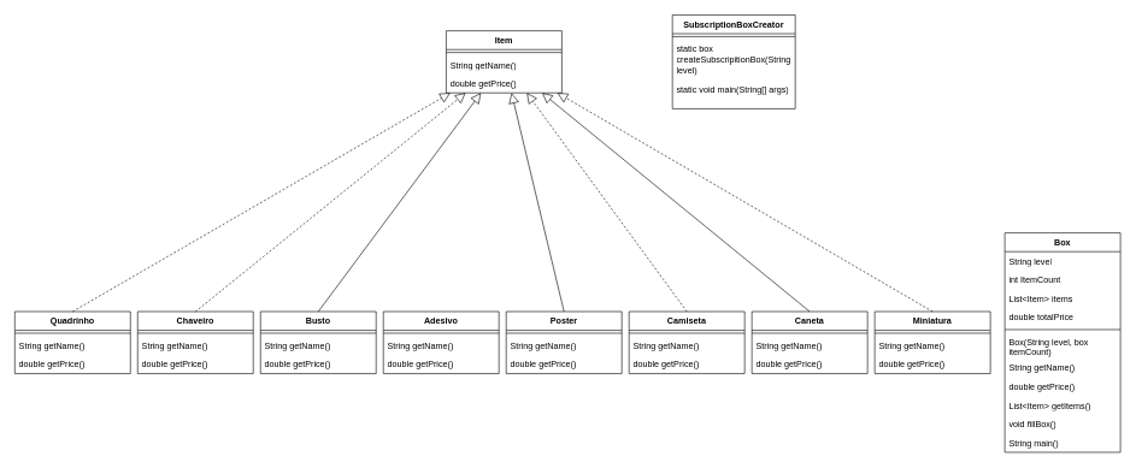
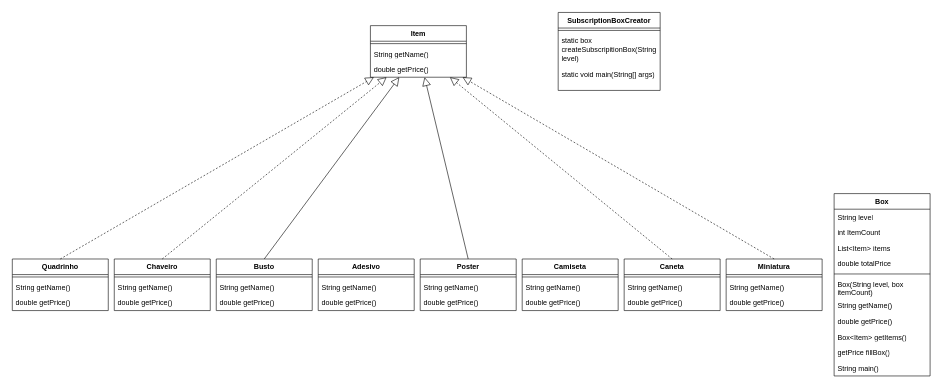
  <mxCell id="0" />
  <mxCell id="1" parent="0" />
  <mxCell id="2" value="Quadrinho" style="swimlane;fontStyle=1;align=center;verticalAlign=top;childLayout=stackLayout;horizontal=1;startSize=26;horizontalStack=0;resizeParent=1;resizeParentMax=0;resizeLast=0;collapsible=1;marginBottom=0;whiteSpace=wrap;html=1;" vertex="1" parent="1"><mxGeometry x="20" y="431" width="160" height="86" as="geometry" /></mxCell>
  <mxCell id="3" value="" style="line;strokeWidth=1;fillColor=none;align=left;verticalAlign=middle;spacingTop=-1;spacingLeft=3;spacingRight=3;rotatable=0;labelPosition=right;points=[];portConstraint=eastwest;strokeColor=inherit;" vertex="1" parent="2"><mxGeometry y="26" width="160" height="8" as="geometry" /></mxCell>
  <mxCell id="4" value="String getName()" style="text;strokeColor=none;fillColor=none;align=left;verticalAlign=top;spacingLeft=4;spacingRight=4;overflow=hidden;rotatable=0;points=[[0,0.5],[1,0.5]];portConstraint=eastwest;whiteSpace=wrap;html=1;" vertex="1" parent="2"><mxGeometry y="34" width="160" height="26" as="geometry" /></mxCell>
  <mxCell id="5" value="double getPrice()" style="text;strokeColor=none;fillColor=none;align=left;verticalAlign=top;spacingLeft=4;spacingRight=4;overflow=hidden;rotatable=0;points=[[0,0.5],[1,0.5]];portConstraint=eastwest;whiteSpace=wrap;html=1;" vertex="1" parent="2"><mxGeometry y="60" width="160" height="26" as="geometry" /></mxCell>
  <mxCell id="6" value="SubscriptionBoxCreator" style="swimlane;fontStyle=1;align=center;verticalAlign=top;childLayout=stackLayout;horizontal=1;startSize=26;horizontalStack=0;resizeParent=1;resizeParentMax=0;resizeLast=0;collapsible=1;marginBottom=0;whiteSpace=wrap;html=1;" vertex="1" parent="1"><mxGeometry x="930" y="20" width="170" height="130" as="geometry" /></mxCell>
  <mxCell id="7" value="" style="line;strokeWidth=1;fillColor=none;align=left;verticalAlign=middle;spacingTop=-1;spacingLeft=3;spacingRight=3;rotatable=0;labelPosition=right;points=[];portConstraint=eastwest;strokeColor=inherit;" vertex="1" parent="6"><mxGeometry y="26" width="170" height="8" as="geometry" /></mxCell>
  <mxCell id="8" value="static box createSubscripitionBox(String level)" style="text;strokeColor=none;fillColor=none;align=left;verticalAlign=top;spacingLeft=4;spacingRight=4;overflow=hidden;rotatable=0;points=[[0,0.5],[1,0.5]];portConstraint=eastwest;whiteSpace=wrap;html=1;" vertex="1" parent="6"><mxGeometry y="34" width="170" height="56" as="geometry" /></mxCell>
  <mxCell id="9" value="static void main(String[] args)" style="text;strokeColor=none;fillColor=none;align=left;verticalAlign=top;spacingLeft=4;spacingRight=4;overflow=hidden;rotatable=0;points=[[0,0.5],[1,0.5]];portConstraint=eastwest;whiteSpace=wrap;html=1;" vertex="1" parent="6"><mxGeometry y="90" width="170" height="40" as="geometry" /></mxCell>
  <mxCell id="10" value="Box" style="swimlane;fontStyle=1;align=center;verticalAlign=top;childLayout=stackLayout;horizontal=1;startSize=26;horizontalStack=0;resizeParent=1;resizeParentMax=0;resizeLast=0;collapsible=1;marginBottom=0;whiteSpace=wrap;html=1;" vertex="1" parent="1"><mxGeometry x="1390" y="322" width="160" height="304" as="geometry" /></mxCell>
  <mxCell id="11" value="String level" style="text;strokeColor=none;fillColor=none;align=left;verticalAlign=top;spacingLeft=4;spacingRight=4;overflow=hidden;rotatable=0;points=[[0,0.5],[1,0.5]];portConstraint=eastwest;whiteSpace=wrap;html=1;" vertex="1" parent="10"><mxGeometry y="26" width="160" height="26" as="geometry" /></mxCell>
  <mxCell id="12" value="int ItemCount" style="text;strokeColor=none;fillColor=none;align=left;verticalAlign=top;spacingLeft=4;spacingRight=4;overflow=hidden;rotatable=0;points=[[0,0.5],[1,0.5]];portConstraint=eastwest;whiteSpace=wrap;html=1;" vertex="1" parent="10"><mxGeometry y="52" width="160" height="26" as="geometry" /></mxCell>
  <mxCell id="13" value="List&amp;lt;Item&amp;gt; items" style="text;strokeColor=none;fillColor=none;align=left;verticalAlign=top;spacingLeft=4;spacingRight=4;overflow=hidden;rotatable=0;points=[[0,0.5],[1,0.5]];portConstraint=eastwest;whiteSpace=wrap;html=1;" vertex="1" parent="10"><mxGeometry y="78" width="160" height="26" as="geometry" /></mxCell>
  <mxCell id="14" value="double totalPrice" style="text;strokeColor=none;fillColor=none;align=left;verticalAlign=top;spacingLeft=4;spacingRight=4;overflow=hidden;rotatable=0;points=[[0,0.5],[1,0.5]];portConstraint=eastwest;whiteSpace=wrap;html=1;" vertex="1" parent="10"><mxGeometry y="104" width="160" height="26" as="geometry" /></mxCell>
  <mxCell id="15" value="" style="line;strokeWidth=1;fillColor=none;align=left;verticalAlign=middle;spacingTop=-1;spacingLeft=3;spacingRight=3;rotatable=0;labelPosition=right;points=[];portConstraint=eastwest;strokeColor=inherit;" vertex="1" parent="10"><mxGeometry y="130" width="160" height="8" as="geometry" /></mxCell>
  <mxCell id="16" value="Box(String level, box itemCount)" style="text;strokeColor=none;fillColor=none;align=left;verticalAlign=top;spacingLeft=4;spacingRight=4;overflow=hidden;rotatable=0;points=[[0,0.5],[1,0.5]];portConstraint=eastwest;whiteSpace=wrap;html=1;" vertex="1" parent="10"><mxGeometry y="138" width="160" height="36" as="geometry" /></mxCell>
  <mxCell id="17" value="String getName()" style="text;strokeColor=none;fillColor=none;align=left;verticalAlign=top;spacingLeft=4;spacingRight=4;overflow=hidden;rotatable=0;points=[[0,0.5],[1,0.5]];portConstraint=eastwest;whiteSpace=wrap;html=1;" vertex="1" parent="10"><mxGeometry y="174" width="160" height="26" as="geometry" /></mxCell>
  <mxCell id="18" value="double getPrice()" style="text;strokeColor=none;fillColor=none;align=left;verticalAlign=top;spacingLeft=4;spacingRight=4;overflow=hidden;rotatable=0;points=[[0,0.5],[1,0.5]];portConstraint=eastwest;whiteSpace=wrap;html=1;" vertex="1" parent="10"><mxGeometry y="200" width="160" height="26" as="geometry" /></mxCell>
- <mxCell id="19" value="List&amp;lt;Item&amp;gt; getItems()" style="text;strokeColor=none;fillColor=none;align=left;verticalAlign=top;spacingLeft=4;spacingRight=4;overflow=hidden;rotatable=0;points=[[0,0.5],[1,0.5]];portConstraint=eastwest;whiteSpace=wrap;html=1;" vertex="1" parent="10"><mxGeometry y="226" width="160" height="26" as="geometry" /></mxCell>
- <mxCell id="20" value="void fillBox()" style="text;strokeColor=none;fillColor=none;align=left;verticalAlign=top;spacingLeft=4;spacingRight=4;overflow=hidden;rotatable=0;points=[[0,0.5],[1,0.5]];portConstraint=eastwest;whiteSpace=wrap;html=1;" vertex="1" parent="10"><mxGeometry y="252" width="160" height="26" as="geometry" /></mxCell>
+ <mxCell id="19" value="Box&amp;lt;Item&amp;gt; getItems()" style="text;strokeColor=none;fillColor=none;align=left;verticalAlign=top;spacingLeft=4;spacingRight=4;overflow=hidden;rotatable=0;points=[[0,0.5],[1,0.5]];portConstraint=eastwest;whiteSpace=wrap;html=1;" vertex="1" parent="10"><mxGeometry y="226" width="160" height="26" as="geometry" /></mxCell>
+ <mxCell id="20" value="getPrice fillBox()" style="text;strokeColor=none;fillColor=none;align=left;verticalAlign=top;spacingLeft=4;spacingRight=4;overflow=hidden;rotatable=0;points=[[0,0.5],[1,0.5]];portConstraint=eastwest;whiteSpace=wrap;html=1;" vertex="1" parent="10"><mxGeometry y="252" width="160" height="26" as="geometry" /></mxCell>
  <mxCell id="21" value="String main()" style="text;strokeColor=none;fillColor=none;align=left;verticalAlign=top;spacingLeft=4;spacingRight=4;overflow=hidden;rotatable=0;points=[[0,0.5],[1,0.5]];portConstraint=eastwest;whiteSpace=wrap;html=1;" vertex="1" parent="10"><mxGeometry y="278" width="160" height="26" as="geometry" /></mxCell>
  <mxCell id="22" value="Item" style="swimlane;fontStyle=1;align=center;verticalAlign=top;childLayout=stackLayout;horizontal=1;startSize=26;horizontalStack=0;resizeParent=1;resizeParentMax=0;resizeLast=0;collapsible=1;marginBottom=0;whiteSpace=wrap;html=1;" vertex="1" parent="1"><mxGeometry x="617" y="42" width="160" height="86" as="geometry" /></mxCell>
  <mxCell id="23" value="" style="line;strokeWidth=1;fillColor=none;align=left;verticalAlign=middle;spacingTop=-1;spacingLeft=3;spacingRight=3;rotatable=0;labelPosition=right;points=[];portConstraint=eastwest;strokeColor=inherit;" vertex="1" parent="22"><mxGeometry y="26" width="160" height="8" as="geometry" /></mxCell>
  <mxCell id="24" value="String getName()" style="text;strokeColor=none;fillColor=none;align=left;verticalAlign=top;spacingLeft=4;spacingRight=4;overflow=hidden;rotatable=0;points=[[0,0.5],[1,0.5]];portConstraint=eastwest;whiteSpace=wrap;html=1;" vertex="1" parent="22"><mxGeometry y="34" width="160" height="26" as="geometry" /></mxCell>
  <mxCell id="25" value="double getPrice()" style="text;strokeColor=none;fillColor=none;align=left;verticalAlign=top;spacingLeft=4;spacingRight=4;overflow=hidden;rotatable=0;points=[[0,0.5],[1,0.5]];portConstraint=eastwest;whiteSpace=wrap;html=1;" vertex="1" parent="22"><mxGeometry y="60" width="160" height="26" as="geometry" /></mxCell>
  <mxCell id="26" value="Chaveiro" style="swimlane;fontStyle=1;align=center;verticalAlign=top;childLayout=stackLayout;horizontal=1;startSize=26;horizontalStack=0;resizeParent=1;resizeParentMax=0;resizeLast=0;collapsible=1;marginBottom=0;whiteSpace=wrap;html=1;" vertex="1" parent="1"><mxGeometry x="190" y="431" width="160" height="86" as="geometry" /></mxCell>
  <mxCell id="27" value="" style="line;strokeWidth=1;fillColor=none;align=left;verticalAlign=middle;spacingTop=-1;spacingLeft=3;spacingRight=3;rotatable=0;labelPosition=right;points=[];portConstraint=eastwest;strokeColor=inherit;" vertex="1" parent="26"><mxGeometry y="26" width="160" height="8" as="geometry" /></mxCell>
  <mxCell id="28" value="String getName()" style="text;strokeColor=none;fillColor=none;align=left;verticalAlign=top;spacingLeft=4;spacingRight=4;overflow=hidden;rotatable=0;points=[[0,0.5],[1,0.5]];portConstraint=eastwest;whiteSpace=wrap;html=1;" vertex="1" parent="26"><mxGeometry y="34" width="160" height="26" as="geometry" /></mxCell>
  <mxCell id="29" value="double getPrice()" style="text;strokeColor=none;fillColor=none;align=left;verticalAlign=top;spacingLeft=4;spacingRight=4;overflow=hidden;rotatable=0;points=[[0,0.5],[1,0.5]];portConstraint=eastwest;whiteSpace=wrap;html=1;" vertex="1" parent="26"><mxGeometry y="60" width="160" height="26" as="geometry" /></mxCell>
  <mxCell id="30" value="Busto" style="swimlane;fontStyle=1;align=center;verticalAlign=top;childLayout=stackLayout;horizontal=1;startSize=26;horizontalStack=0;resizeParent=1;resizeParentMax=0;resizeLast=0;collapsible=1;marginBottom=0;whiteSpace=wrap;html=1;" vertex="1" parent="1"><mxGeometry x="360" y="431" width="160" height="86" as="geometry" /></mxCell>
  <mxCell id="31" value="" style="line;strokeWidth=1;fillColor=none;align=left;verticalAlign=middle;spacingTop=-1;spacingLeft=3;spacingRight=3;rotatable=0;labelPosition=right;points=[];portConstraint=eastwest;strokeColor=inherit;" vertex="1" parent="30"><mxGeometry y="26" width="160" height="8" as="geometry" /></mxCell>
  <mxCell id="32" value="String getName()" style="text;strokeColor=none;fillColor=none;align=left;verticalAlign=top;spacingLeft=4;spacingRight=4;overflow=hidden;rotatable=0;points=[[0,0.5],[1,0.5]];portConstraint=eastwest;whiteSpace=wrap;html=1;" vertex="1" parent="30"><mxGeometry y="34" width="160" height="26" as="geometry" /></mxCell>
  <mxCell id="33" value="double getPrice()" style="text;strokeColor=none;fillColor=none;align=left;verticalAlign=top;spacingLeft=4;spacingRight=4;overflow=hidden;rotatable=0;points=[[0,0.5],[1,0.5]];portConstraint=eastwest;whiteSpace=wrap;html=1;" vertex="1" parent="30"><mxGeometry y="60" width="160" height="26" as="geometry" /></mxCell>
  <mxCell id="34" value="Adesivo" style="swimlane;fontStyle=1;align=center;verticalAlign=top;childLayout=stackLayout;horizontal=1;startSize=26;horizontalStack=0;resizeParent=1;resizeParentMax=0;resizeLast=0;collapsible=1;marginBottom=0;whiteSpace=wrap;html=1;" vertex="1" parent="1"><mxGeometry x="530" y="431" width="160" height="86" as="geometry" /></mxCell>
  <mxCell id="35" value="" style="line;strokeWidth=1;fillColor=none;align=left;verticalAlign=middle;spacingTop=-1;spacingLeft=3;spacingRight=3;rotatable=0;labelPosition=right;points=[];portConstraint=eastwest;strokeColor=inherit;" vertex="1" parent="34"><mxGeometry y="26" width="160" height="8" as="geometry" /></mxCell>
  <mxCell id="36" value="String getName()" style="text;strokeColor=none;fillColor=none;align=left;verticalAlign=top;spacingLeft=4;spacingRight=4;overflow=hidden;rotatable=0;points=[[0,0.5],[1,0.5]];portConstraint=eastwest;whiteSpace=wrap;html=1;" vertex="1" parent="34"><mxGeometry y="34" width="160" height="26" as="geometry" /></mxCell>
  <mxCell id="37" value="double getPrice()" style="text;strokeColor=none;fillColor=none;align=left;verticalAlign=top;spacingLeft=4;spacingRight=4;overflow=hidden;rotatable=0;points=[[0,0.5],[1,0.5]];portConstraint=eastwest;whiteSpace=wrap;html=1;" vertex="1" parent="34"><mxGeometry y="60" width="160" height="26" as="geometry" /></mxCell>
  <mxCell id="38" value="Poster" style="swimlane;fontStyle=1;align=center;verticalAlign=top;childLayout=stackLayout;horizontal=1;startSize=26;horizontalStack=0;resizeParent=1;resizeParentMax=0;resizeLast=0;collapsible=1;marginBottom=0;whiteSpace=wrap;html=1;" vertex="1" parent="1"><mxGeometry x="700" y="431" width="160" height="86" as="geometry" /></mxCell>
  <mxCell id="39" value="" style="line;strokeWidth=1;fillColor=none;align=left;verticalAlign=middle;spacingTop=-1;spacingLeft=3;spacingRight=3;rotatable=0;labelPosition=right;points=[];portConstraint=eastwest;strokeColor=inherit;" vertex="1" parent="38"><mxGeometry y="26" width="160" height="8" as="geometry" /></mxCell>
  <mxCell id="40" value="String getName()" style="text;strokeColor=none;fillColor=none;align=left;verticalAlign=top;spacingLeft=4;spacingRight=4;overflow=hidden;rotatable=0;points=[[0,0.5],[1,0.5]];portConstraint=eastwest;whiteSpace=wrap;html=1;" vertex="1" parent="38"><mxGeometry y="34" width="160" height="26" as="geometry" /></mxCell>
  <mxCell id="41" value="double getPrice()" style="text;strokeColor=none;fillColor=none;align=left;verticalAlign=top;spacingLeft=4;spacingRight=4;overflow=hidden;rotatable=0;points=[[0,0.5],[1,0.5]];portConstraint=eastwest;whiteSpace=wrap;html=1;" vertex="1" parent="38"><mxGeometry y="60" width="160" height="26" as="geometry" /></mxCell>
  <mxCell id="42" value="Camiseta" style="swimlane;fontStyle=1;align=center;verticalAlign=top;childLayout=stackLayout;horizontal=1;startSize=26;horizontalStack=0;resizeParent=1;resizeParentMax=0;resizeLast=0;collapsible=1;marginBottom=0;whiteSpace=wrap;html=1;" vertex="1" parent="1"><mxGeometry x="870" y="431" width="160" height="86" as="geometry" /></mxCell>
  <mxCell id="43" value="" style="line;strokeWidth=1;fillColor=none;align=left;verticalAlign=middle;spacingTop=-1;spacingLeft=3;spacingRight=3;rotatable=0;labelPosition=right;points=[];portConstraint=eastwest;strokeColor=inherit;" vertex="1" parent="42"><mxGeometry y="26" width="160" height="8" as="geometry" /></mxCell>
  <mxCell id="44" value="String getName()" style="text;strokeColor=none;fillColor=none;align=left;verticalAlign=top;spacingLeft=4;spacingRight=4;overflow=hidden;rotatable=0;points=[[0,0.5],[1,0.5]];portConstraint=eastwest;whiteSpace=wrap;html=1;" vertex="1" parent="42"><mxGeometry y="34" width="160" height="26" as="geometry" /></mxCell>
  <mxCell id="45" value="double getPrice()" style="text;strokeColor=none;fillColor=none;align=left;verticalAlign=top;spacingLeft=4;spacingRight=4;overflow=hidden;rotatable=0;points=[[0,0.5],[1,0.5]];portConstraint=eastwest;whiteSpace=wrap;html=1;" vertex="1" parent="42"><mxGeometry y="60" width="160" height="26" as="geometry" /></mxCell>
  <mxCell id="46" value="Caneta" style="swimlane;fontStyle=1;align=center;verticalAlign=top;childLayout=stackLayout;horizontal=1;startSize=26;horizontalStack=0;resizeParent=1;resizeParentMax=0;resizeLast=0;collapsible=1;marginBottom=0;whiteSpace=wrap;html=1;" vertex="1" parent="1"><mxGeometry x="1040" y="431" width="160" height="86" as="geometry" /></mxCell>
  <mxCell id="47" value="" style="line;strokeWidth=1;fillColor=none;align=left;verticalAlign=middle;spacingTop=-1;spacingLeft=3;spacingRight=3;rotatable=0;labelPosition=right;points=[];portConstraint=eastwest;strokeColor=inherit;" vertex="1" parent="46"><mxGeometry y="26" width="160" height="8" as="geometry" /></mxCell>
  <mxCell id="48" value="String getName()" style="text;strokeColor=none;fillColor=none;align=left;verticalAlign=top;spacingLeft=4;spacingRight=4;overflow=hidden;rotatable=0;points=[[0,0.5],[1,0.5]];portConstraint=eastwest;whiteSpace=wrap;html=1;" vertex="1" parent="46"><mxGeometry y="34" width="160" height="26" as="geometry" /></mxCell>
  <mxCell id="49" value="double getPrice()" style="text;strokeColor=none;fillColor=none;align=left;verticalAlign=top;spacingLeft=4;spacingRight=4;overflow=hidden;rotatable=0;points=[[0,0.5],[1,0.5]];portConstraint=eastwest;whiteSpace=wrap;html=1;" vertex="1" parent="46"><mxGeometry y="60" width="160" height="26" as="geometry" /></mxCell>
  <mxCell id="50" value="Miniatura" style="swimlane;fontStyle=1;align=center;verticalAlign=top;childLayout=stackLayout;horizontal=1;startSize=26;horizontalStack=0;resizeParent=1;resizeParentMax=0;resizeLast=0;collapsible=1;marginBottom=0;whiteSpace=wrap;html=1;" vertex="1" parent="1"><mxGeometry x="1210" y="431" width="160" height="86" as="geometry" /></mxCell>
  <mxCell id="51" value="" style="line;strokeWidth=1;fillColor=none;align=left;verticalAlign=middle;spacingTop=-1;spacingLeft=3;spacingRight=3;rotatable=0;labelPosition=right;points=[];portConstraint=eastwest;strokeColor=inherit;" vertex="1" parent="50"><mxGeometry y="26" width="160" height="8" as="geometry" /></mxCell>
  <mxCell id="52" value="String getName()" style="text;strokeColor=none;fillColor=none;align=left;verticalAlign=top;spacingLeft=4;spacingRight=4;overflow=hidden;rotatable=0;points=[[0,0.5],[1,0.5]];portConstraint=eastwest;whiteSpace=wrap;html=1;" vertex="1" parent="50"><mxGeometry y="34" width="160" height="26" as="geometry" /></mxCell>
  <mxCell id="53" value="double getPrice()" style="text;strokeColor=none;fillColor=none;align=left;verticalAlign=top;spacingLeft=4;spacingRight=4;overflow=hidden;rotatable=0;points=[[0,0.5],[1,0.5]];portConstraint=eastwest;whiteSpace=wrap;html=1;" vertex="1" parent="50"><mxGeometry y="60" width="160" height="26" as="geometry" /></mxCell>
  <mxCell id="54" value="" style="endArrow=block;dashed=1;endFill=0;endSize=12;html=1;rounded=0;exitX=0.5;exitY=0;exitDx=0;exitDy=0;" edge="1" parent="1" source="2" target="22"><mxGeometry width="160" relative="1" as="geometry"><mxPoint x="790" y="712" as="sourcePoint" /><mxPoint x="950" y="712" as="targetPoint" /></mxGeometry></mxCell>
  <mxCell id="55" value="" style="endArrow=block;dashed=1;endFill=0;endSize=12;html=1;rounded=0;exitX=0.5;exitY=0;exitDx=0;exitDy=0;" edge="1" parent="1" source="26" target="22"><mxGeometry width="160" relative="1" as="geometry"><mxPoint x="730" y="522" as="sourcePoint" /><mxPoint x="890" y="522" as="targetPoint" /></mxGeometry></mxCell>
  <mxCell id="56" value="" style="endArrow=block;dashed=0;endFill=0;endSize=12;html=1;rounded=0;exitX=0.5;exitY=0;exitDx=0;exitDy=0;" edge="1" parent="1" source="30" target="22"><mxGeometry width="160" relative="1" as="geometry"><mxPoint x="280" y="441" as="sourcePoint" /><mxPoint x="627" y="309" as="targetPoint" /></mxGeometry></mxCell>
  <mxCell id="57" value="" style="endArrow=block;dashed=0;endFill=0;endSize=12;html=1;rounded=0;exitX=0.5;exitY=0;exitDx=0;exitDy=0;" edge="1" parent="1" source="38" target="22"><mxGeometry width="160" relative="1" as="geometry"><mxPoint x="620" y="441" as="sourcePoint" /><mxPoint x="684" y="322" as="targetPoint" /></mxGeometry></mxCell>
- <mxCell id="58" value="" style="endArrow=block;dashed=1;endFill=0;endSize=12;html=1;rounded=0;exitX=0.5;exitY=0;exitDx=0;exitDy=0;" edge="1" parent="1" source="42" target="22"><mxGeometry width="160" relative="1" as="geometry"><mxPoint x="790" y="441" as="sourcePoint" /><mxPoint x="729" y="322" as="targetPoint" /></mxGeometry></mxCell>
- <mxCell id="59" value="" style="endArrow=block;dashed=0;endFill=0;endSize=12;html=1;rounded=0;exitX=0.5;exitY=0;exitDx=0;exitDy=0;" edge="1" parent="1" source="46" target="22"><mxGeometry width="160" relative="1" as="geometry"><mxPoint x="960" y="441" as="sourcePoint" /><mxPoint x="774" y="322" as="targetPoint" /></mxGeometry></mxCell>
+ <mxCell id="59" value="" style="endArrow=block;dashed=1;endFill=0;endSize=12;html=1;rounded=0;exitX=0.5;exitY=0;exitDx=0;exitDy=0;" edge="1" parent="1" source="46" target="22"><mxGeometry width="160" relative="1" as="geometry"><mxPoint x="960" y="441" as="sourcePoint" /><mxPoint x="774" y="322" as="targetPoint" /></mxGeometry></mxCell>
  <mxCell id="60" value="" style="endArrow=block;dashed=1;endFill=0;endSize=12;html=1;rounded=0;exitX=0.5;exitY=0;exitDx=0;exitDy=0;" edge="1" parent="1" source="50" target="22"><mxGeometry width="160" relative="1" as="geometry"><mxPoint x="1130" y="441" as="sourcePoint" /><mxPoint x="787" y="310" as="targetPoint" /></mxGeometry></mxCell>
